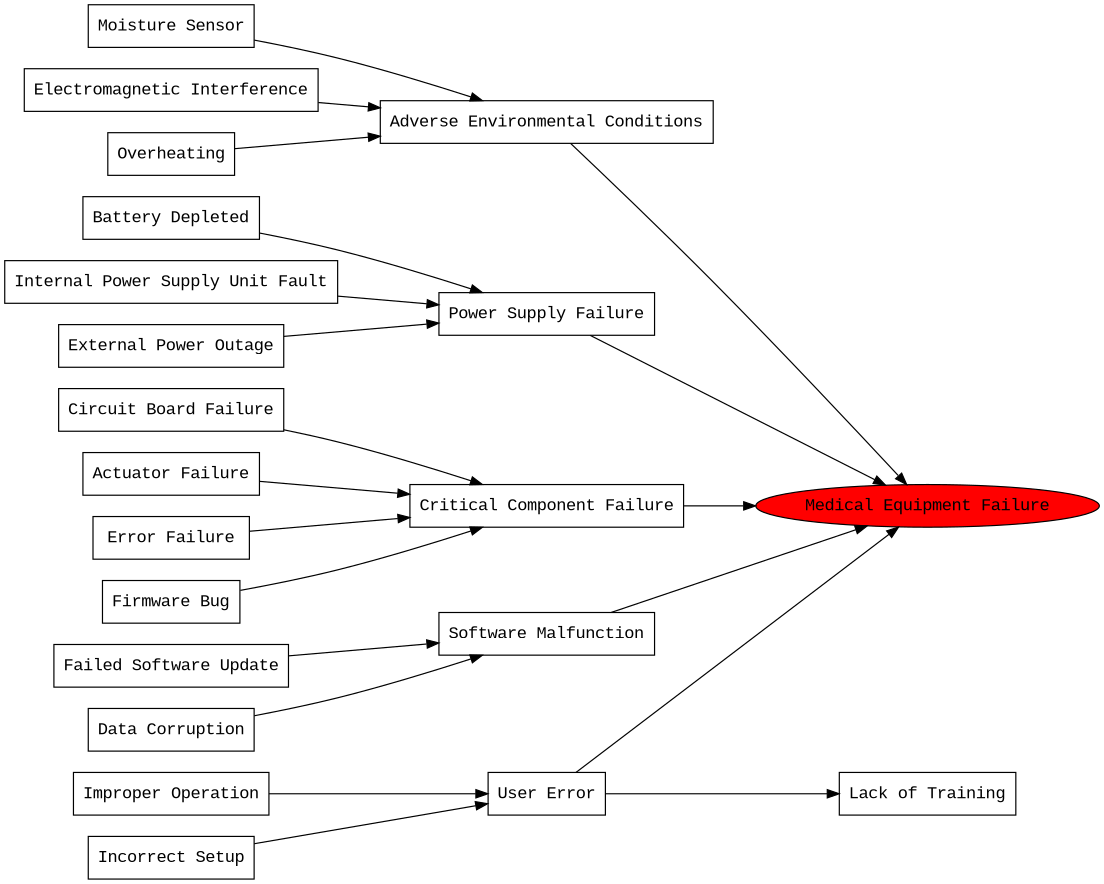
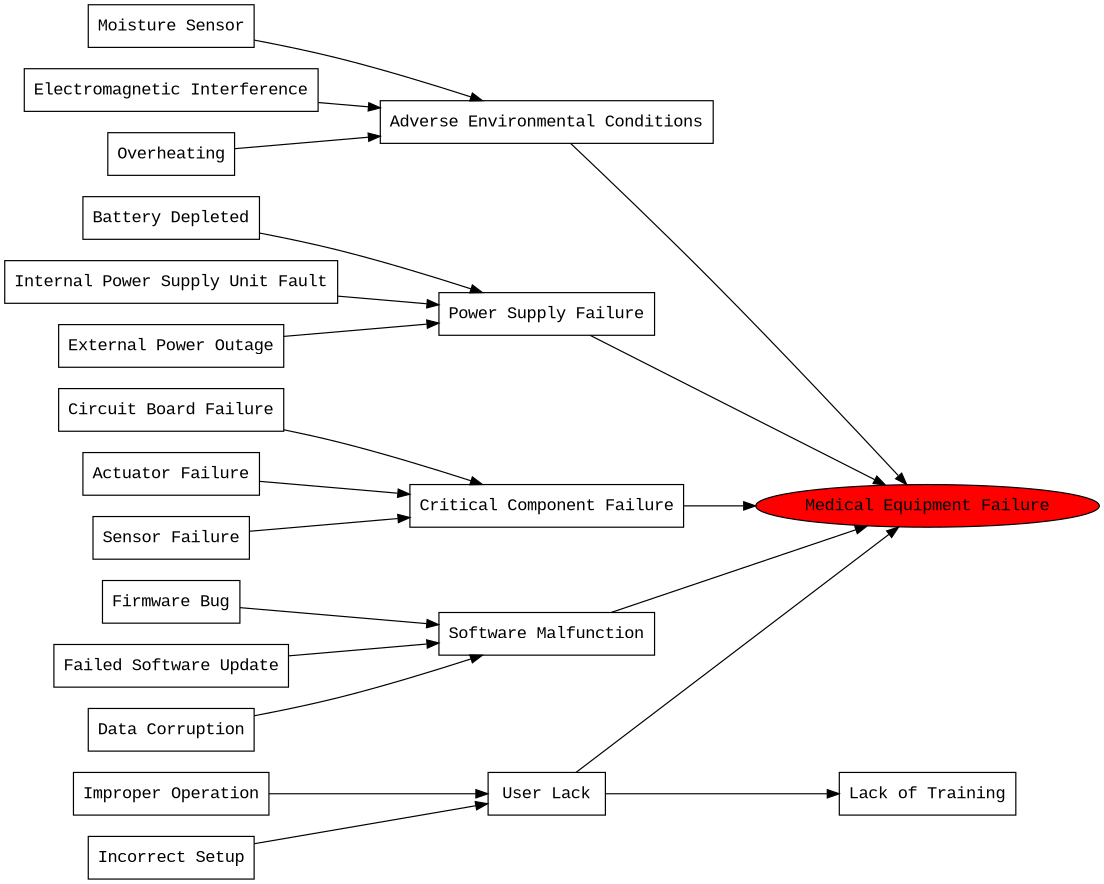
  digraph {
    fontname="Liberation Mono"
    rankdir=LR
    node [fontname="Liberation Mono" shape=box]
    edge [fontname="Liberation Mono"]
    n1 [label="External Power Outage"]
    n2 [label="Power Supply Failure"]
    n3 [fillcolor=red label="Medical Equipment Failure" shape=ellipse style=filled]
    n4 [label="Battery Depleted"]
    n5 [label="Internal Power Supply Unit Fault"]
-   n6 [label="Error Failure"]
+   n6 [label="Sensor Failure"]
    n7 [label="Critical Component Failure"]
    n8 [label="Circuit Board Failure"]
    n9 [label="Actuator Failure"]
    n10 [label="Incorrect Setup"]
-   n11 [label="User Error"]
+   n11 [label="User Lack"]
    n12 [label="Lack of Training"]
    n13 [label="Improper Operation"]
    n14 [label="Firmware Bug"]
    n15 [label="Software Malfunction"]
    n16 [label="Data Corruption"]
    n17 [label="Failed Software Update"]
    n18 [label=Overheating]
    n19 [label="Adverse Environmental Conditions"]
    n20 [label="Moisture Sensor"]
    n21 [label="Electromagnetic Interference"]
    n1 -> n2
    n2 -> n3
    n4 -> n2
    n5 -> n2
    n6 -> n7
    n7 -> n3
    n8 -> n7
    n9 -> n7
    n10 -> n11
    n11 -> n3
    n11 -> n12
    n13 -> n11
-   n14 -> n7
+   n14 -> n15
    n15 -> n3
    n16 -> n15
    n17 -> n15
    n18 -> n19
    n19 -> n3
    n20 -> n19
    n21 -> n19
  }
